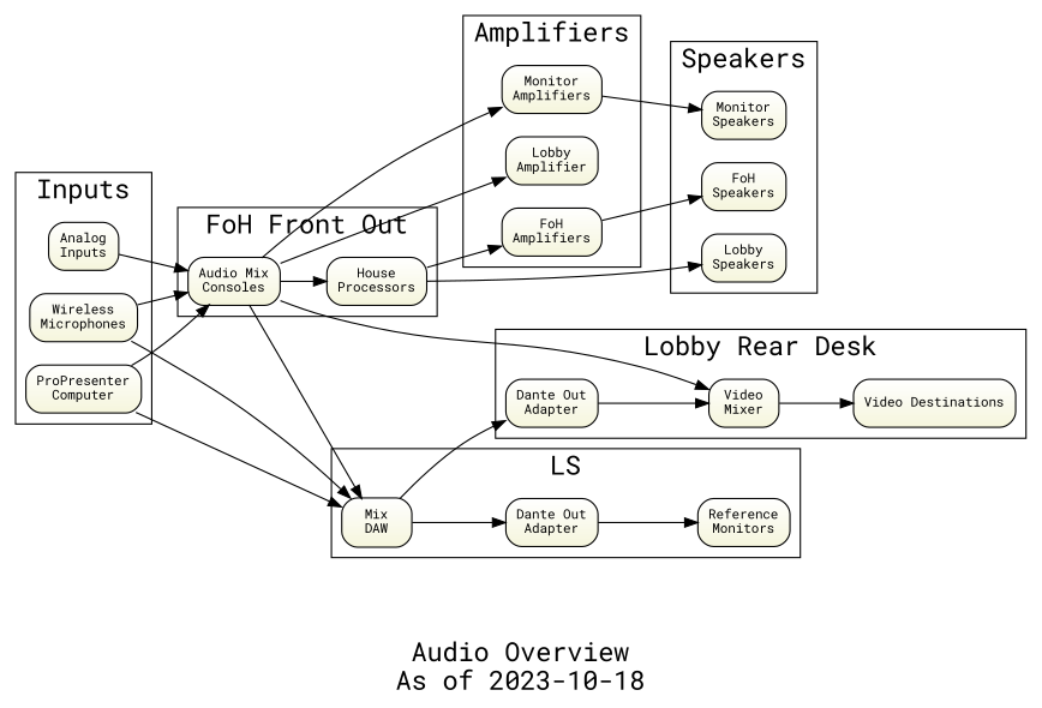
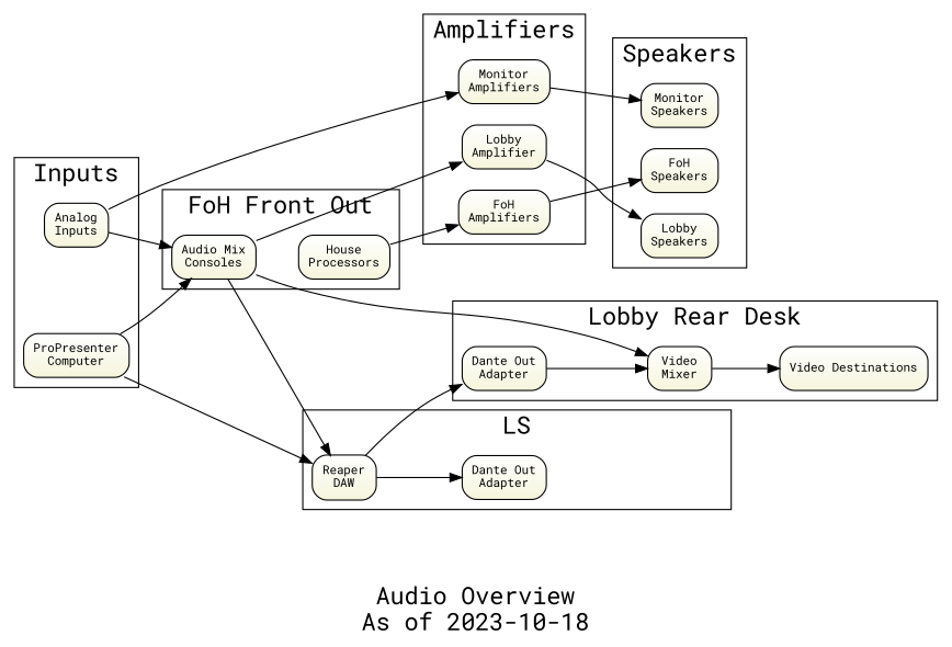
  digraph {
    fontname="Roboto Mono"
    fontsize=20
    label="Audio Overview\nAs of 2023-10-18"
    rankdir=LR
    node [fillcolor="white:beige" fontname="Roboto Mono" fontsize=10 gradientangle=270 shape=Mrecord style=filled]
    edge [fontname="Roboto Mono"]
    n1 [label="Audio Mix\nConsoles"]
    n2 [label="House\nProcessors"]
    n3 [label="Video\nMixer"]
    n4 [label="Dante Out\nAdapter"]
    n5 [label="Video Destinations"]
-   n6 [label="Mix\nDAW"]
-   n7 [label="Reference\nMonitors "]
+   n6 [label="Reaper\nDAW"]
    n8 [label="Dante Out\nAdapter"]
-   n9 [label="Wireless\nMicrophones"]
    n10 [label="ProPresenter\nComputer"]
    n11 [label="Analog\nInputs"]
    n12 [label="FoH\nAmplifiers"]
    n13 [label="Monitor\nAmplifiers"]
    n14 [label="Lobby\nAmplifier"]
    n15 [label="Monitor\nSpeakers"]
    n16 [label="Lobby\nSpeakers"]
    n17 [label="FoH\nSpeakers"]
    subgraph cluster_1 {
      label="FoH Front Out"
      n1
      n2
    }
    subgraph cluster_2 {
      label="Lobby Rear Desk"
      n3
      n4
      n5
    }
    subgraph cluster_3 {
      label=LS
      n6
-     n7
      n8
    }
    subgraph cluster_4 {
      label=Inputs
-     n9
      n10
      n11
    }
    subgraph cluster_5 {
      label=Amplifiers
      n12
      n13
      n14
    }
    subgraph cluster_6 {
      label=Speakers
      n15
      n16
      n17
    }
-   n1 -> n2
    n1 -> n3
    n1 -> n6
-   n1 -> n13
+   n11 -> n13
    n1 -> n14
    n2 -> n12
    n3 -> n5
    n4 -> n3
    n6 -> n4
    n6 -> n8
-   n8 -> n7
-   n9 -> n1
-   n9 -> n6
    n10 -> n1
    n10 -> n6
    n11 -> n1
    n12 -> n17
    n13 -> n15
-   n2 -> n16
+   n14 -> n16
  }
